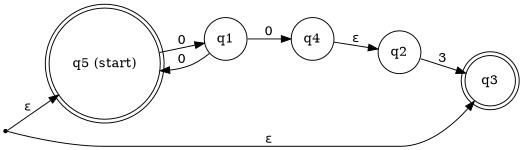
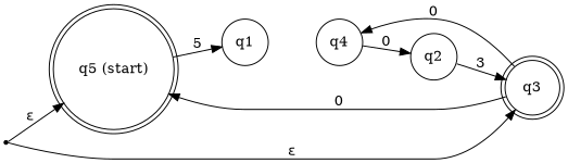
  digraph {
    rankdir=LR
    node [shape=circle]
    start [shape=point]
    n2 [label="q5 (start)" shape=doublecircle]
    n3 [label=q3 shape=doublecircle]
    n4 [label=q1]
    n5 [label=q4]
    n6 [label=q2]
    start -> n2 [label="ε"]
    start -> n3 [label="ε"]
-   n2 -> n4 [label=0]
-   n4 -> n5 [label=0]
-   n4 -> n2 [label=0]
-   n5 -> n6 [label="ε"]
+   n2 -> n4 [label=5]
+   n3 -> n5 [label=0]
+   n3 -> n2 [label=0]
+   n5 -> n6 [label=0]
    n6 -> n3 [label=3]
  }
